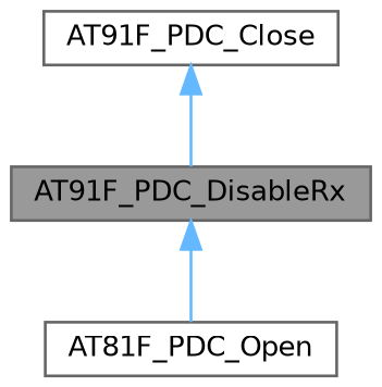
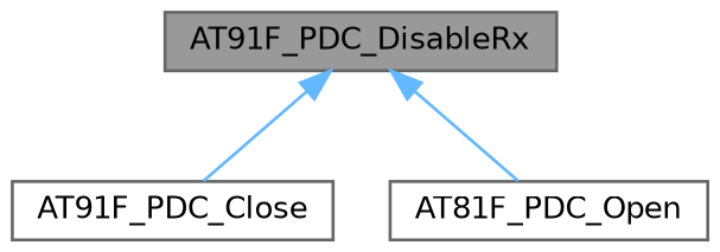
  digraph {
    rankdir=TB
    node [color=grey40 fillcolor=white fontname=Helvetica fontsize=10 shape=box style=filled]
    edge [color=steelblue1 dir=back fontname=Helvetica fontsize=10 labelfontname=Helvetica labelfontsize=10 style=solid]
    n1 [color=gray40 fillcolor=grey60 fontcolor=black height=0.2 label=AT91F_PDC_DisableRx width=0.4]
    n2 [height=0.2 label=AT91F_PDC_Close width=0.4]
    n3 [height=0.2 label=AT81F_PDC_Open width=0.4]
-   n2 -> n1
+   n1 -> n2
    n1 -> n3
  }
